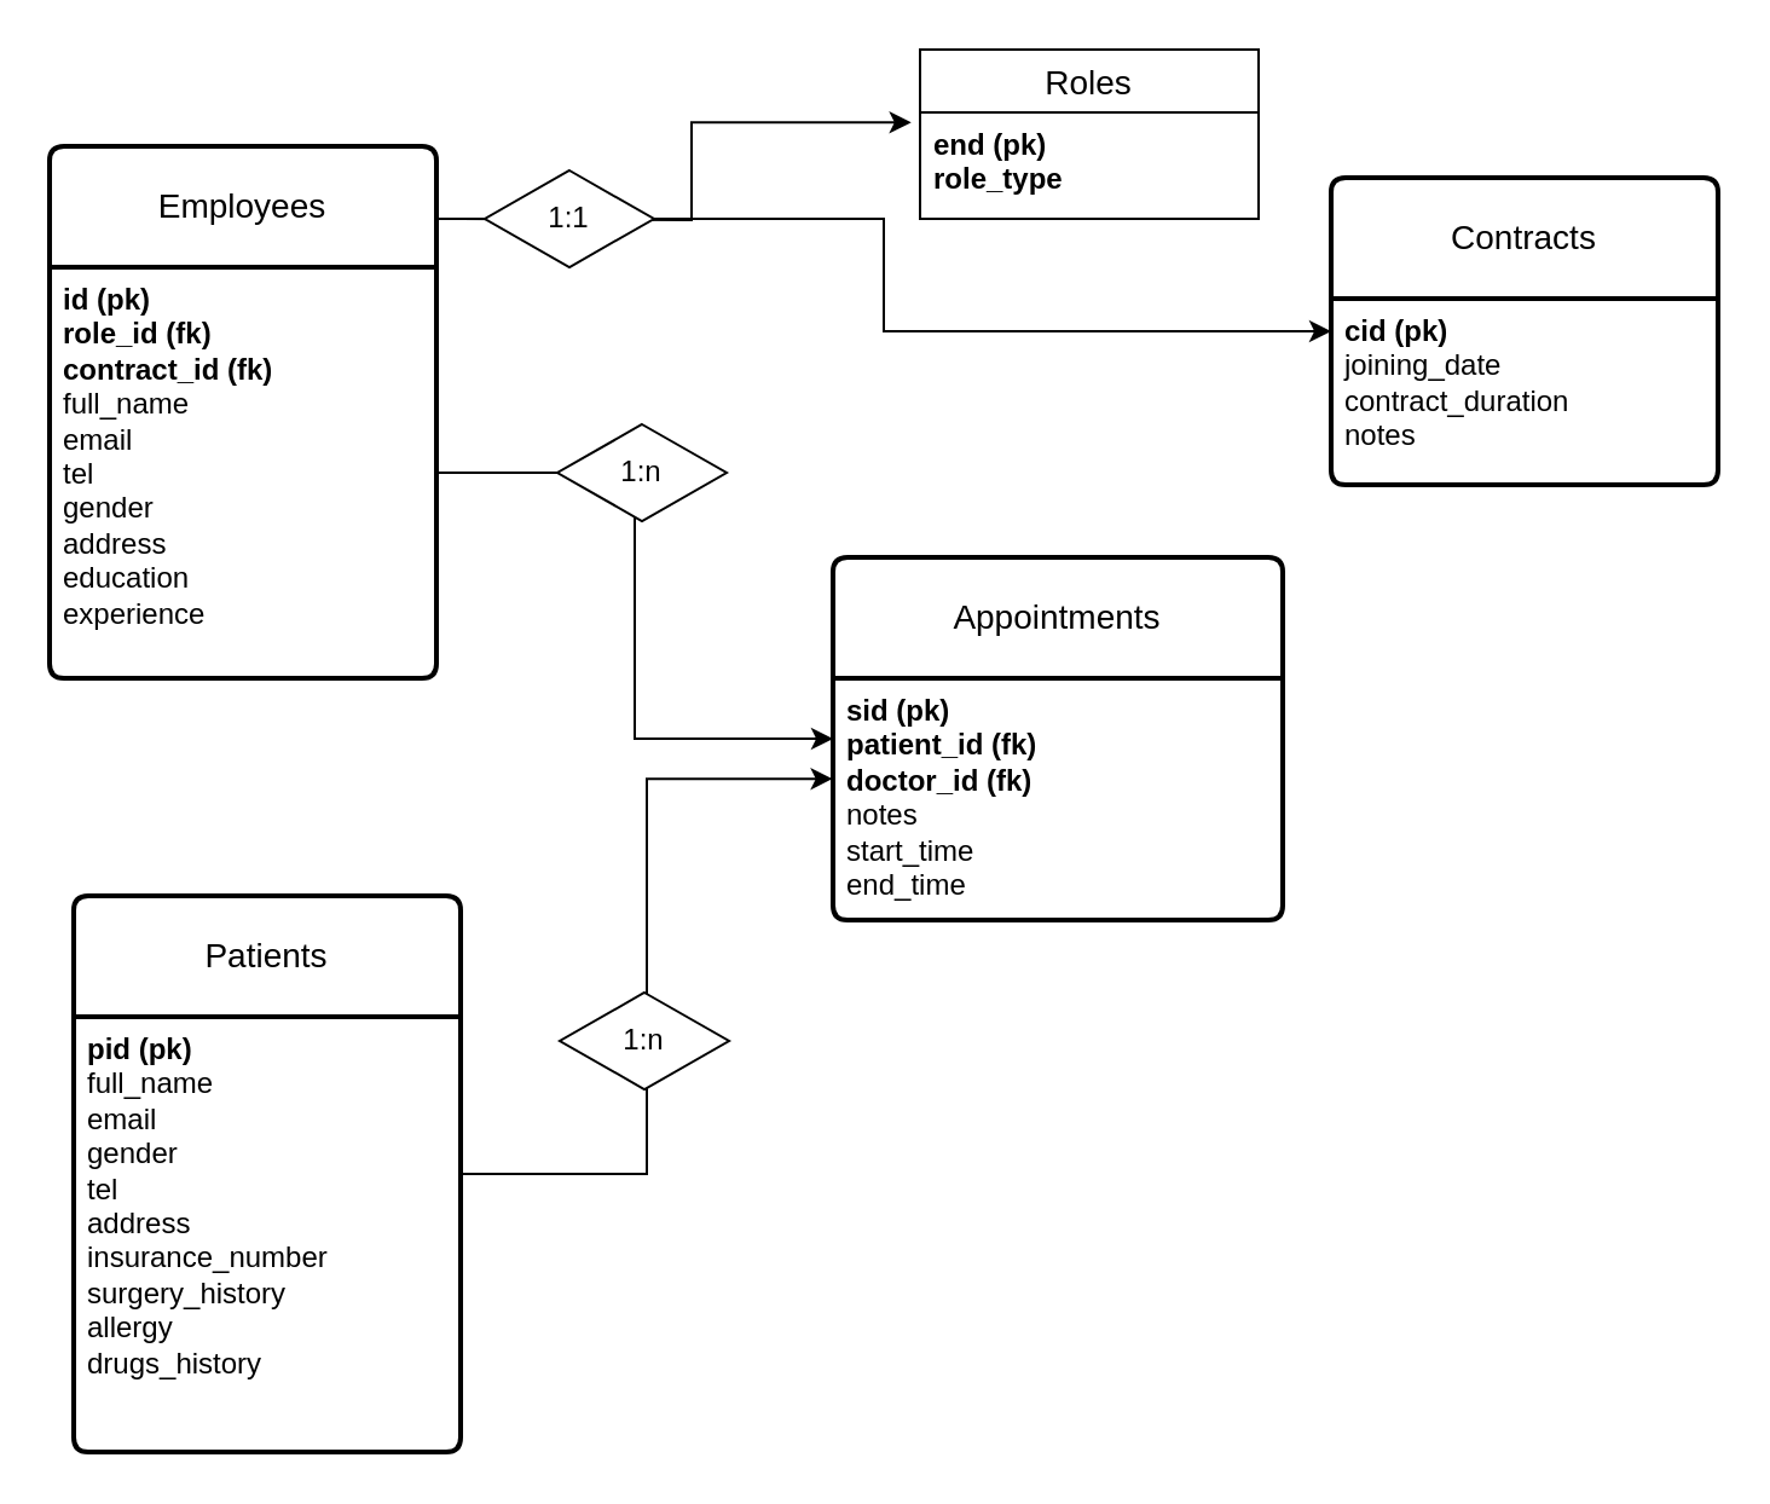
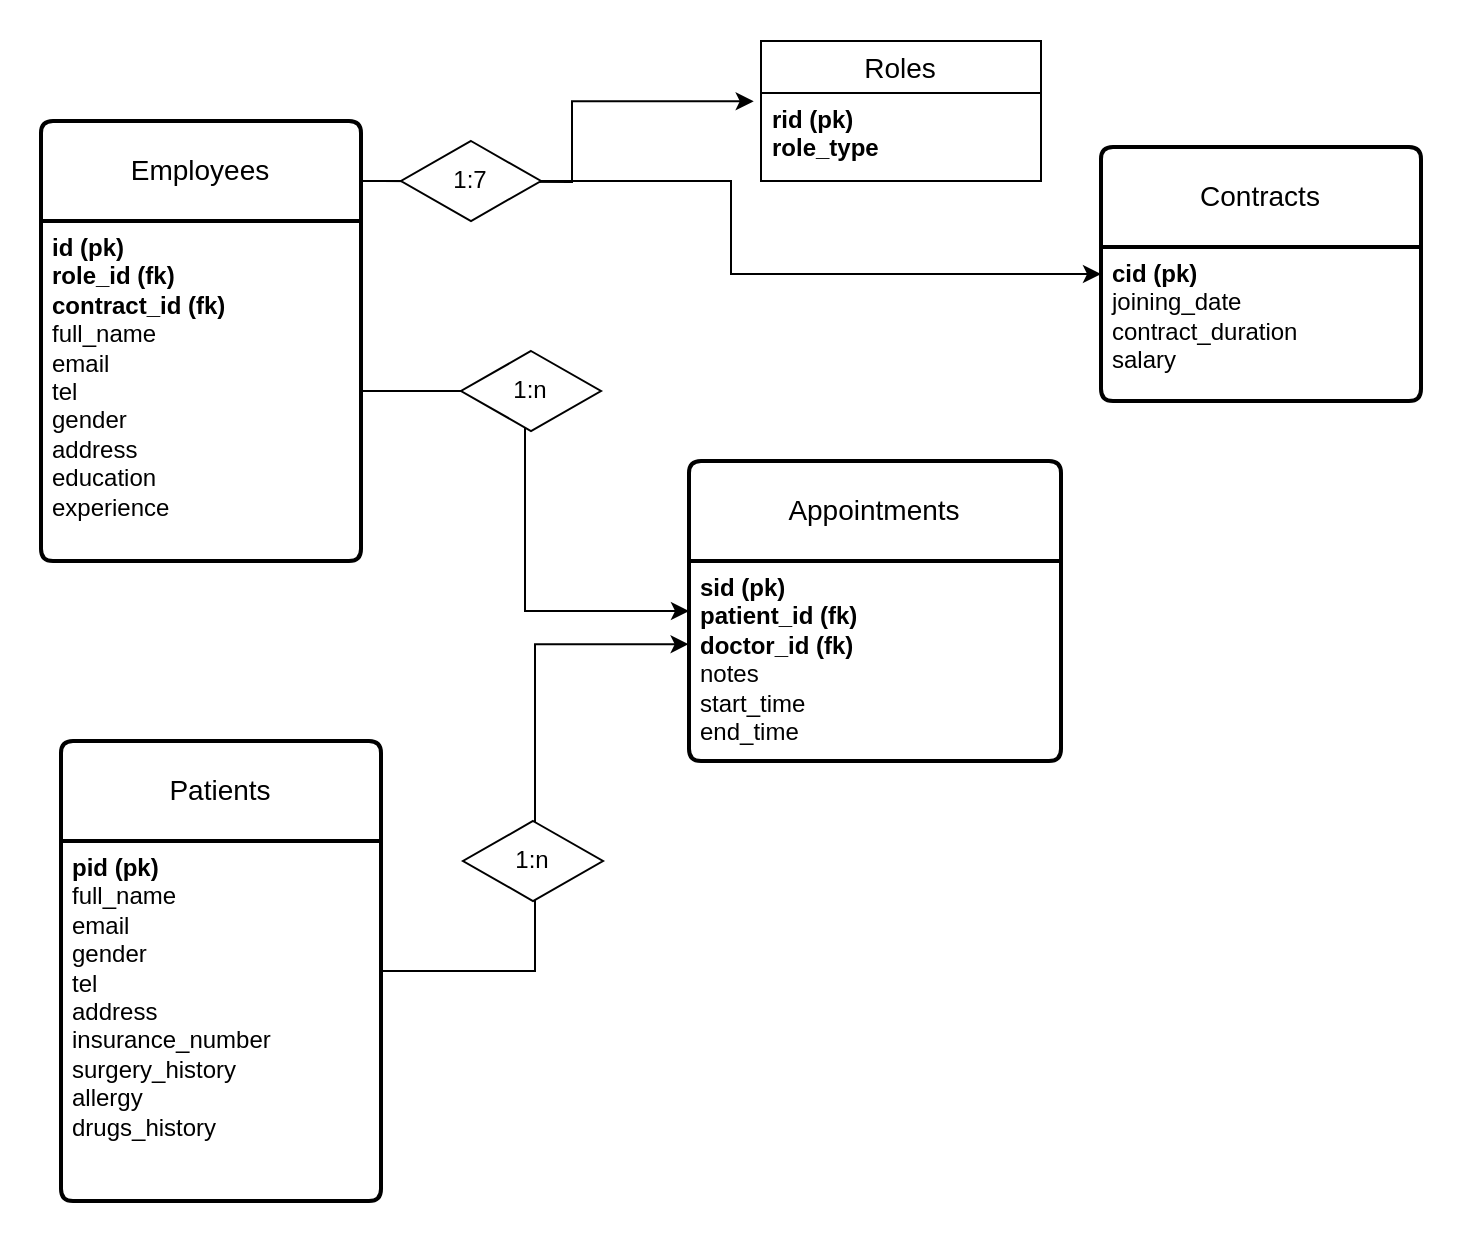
  <mxCell id="0" />
  <mxCell id="1" parent="0" />
  <mxCell id="2" value="Roles" style="swimlane;fontStyle=0;childLayout=stackLayout;horizontal=1;startSize=26;horizontalStack=0;resizeParent=1;resizeParentMax=0;resizeLast=0;collapsible=1;marginBottom=0;align=center;fontSize=14;" vertex="1" parent="1"><mxGeometry x="380" y="20" width="140" height="70" as="geometry" /></mxCell>
- <mxCell id="3" value="&lt;b&gt;end (pk)&lt;br&gt;role_type&lt;br&gt;&lt;/b&gt;" style="text;strokeColor=none;fillColor=none;spacingLeft=4;spacingRight=4;overflow=hidden;rotatable=0;points=[[0,0.5],[1,0.5]];portConstraint=eastwest;fontSize=12;whiteSpace=wrap;html=1;" vertex="1" parent="2"><mxGeometry y="26" width="140" height="44" as="geometry" /></mxCell>
+ <mxCell id="3" value="&lt;b&gt;rid (pk)&lt;br&gt;role_type&lt;br&gt;&lt;/b&gt;" style="text;strokeColor=none;fillColor=none;spacingLeft=4;spacingRight=4;overflow=hidden;rotatable=0;points=[[0,0.5],[1,0.5]];portConstraint=eastwest;fontSize=12;whiteSpace=wrap;html=1;" vertex="1" parent="2"><mxGeometry y="26" width="140" height="44" as="geometry" /></mxCell>
  <mxCell id="4" style="edgeStyle=orthogonalEdgeStyle;rounded=0;orthogonalLoop=1;jettySize=auto;html=1;entryX=-0.026;entryY=0.094;entryDx=0;entryDy=0;entryPerimeter=0;" edge="1" parent="1" target="3"><mxGeometry relative="1" as="geometry"><mxPoint x="360" y="138" as="targetPoint" /><mxPoint x="190" y="90" as="sourcePoint" /></mxGeometry></mxCell>
  <mxCell id="5" value="Contracts" style="swimlane;childLayout=stackLayout;horizontal=1;startSize=50;horizontalStack=0;rounded=1;fontSize=14;fontStyle=0;strokeWidth=2;resizeParent=0;resizeLast=1;shadow=0;dashed=0;align=center;arcSize=4;whiteSpace=wrap;html=1;" vertex="1" parent="1"><mxGeometry x="550" y="73" width="160" height="127" as="geometry" /></mxCell>
- <mxCell id="6" value="&lt;b&gt;cid (pk)&lt;/b&gt;&lt;br&gt;joining_date&lt;br&gt;contract_duration&lt;br&gt;notes" style="align=left;strokeColor=none;fillColor=none;spacingLeft=4;fontSize=12;verticalAlign=top;resizable=0;rotatable=0;part=1;html=1;" vertex="1" parent="5"><mxGeometry y="50" width="160" height="77" as="geometry" /></mxCell>
+ <mxCell id="6" value="&lt;b&gt;cid (pk)&lt;/b&gt;&lt;br&gt;joining_date&lt;br&gt;contract_duration&lt;br&gt;salary" style="align=left;strokeColor=none;fillColor=none;spacingLeft=4;fontSize=12;verticalAlign=top;resizable=0;rotatable=0;part=1;html=1;" vertex="1" parent="5"><mxGeometry y="50" width="160" height="77" as="geometry" /></mxCell>
  <mxCell id="7" style="edgeStyle=orthogonalEdgeStyle;rounded=0;orthogonalLoop=1;jettySize=auto;html=1;exitX=1;exitY=0;exitDx=0;exitDy=0;" edge="1" parent="1" source="9" target="5"><mxGeometry relative="1" as="geometry"><mxPoint x="580" y="133" as="targetPoint" /><mxPoint x="240" y="118" as="sourcePoint" /></mxGeometry></mxCell>
  <mxCell id="8" value="Employees" style="swimlane;childLayout=stackLayout;horizontal=1;startSize=50;horizontalStack=0;rounded=1;fontSize=14;fontStyle=0;strokeWidth=2;resizeParent=0;resizeLast=1;shadow=0;dashed=0;align=center;arcSize=4;whiteSpace=wrap;html=1;" vertex="1" parent="1"><mxGeometry x="20" y="60" width="160" height="220" as="geometry" /></mxCell>
  <mxCell id="9" value="&lt;b style=&quot;border-color: var(--border-color);&quot;&gt;id (pk)&lt;br style=&quot;border-color: var(--border-color);&quot;&gt;&lt;/b&gt;&lt;b style=&quot;border-color: var(--border-color);&quot;&gt;role_id (fk)&lt;/b&gt;&lt;br style=&quot;border-color: var(--border-color);&quot;&gt;&lt;b style=&quot;border-color: var(--border-color);&quot;&gt;contract_id (fk)&lt;/b&gt;&lt;br style=&quot;border-color: var(--border-color);&quot;&gt;full_name&lt;br style=&quot;border-color: var(--border-color);&quot;&gt;&lt;span style=&quot;&quot;&gt;email&lt;br&gt;&lt;/span&gt;tel&lt;br style=&quot;border-color: var(--border-color);&quot;&gt;gender&lt;br&gt;address&lt;br&gt;&lt;span style=&quot;&quot;&gt;education&lt;br&gt;experience&lt;br&gt;&lt;/span&gt;" style="align=left;strokeColor=none;fillColor=none;spacingLeft=4;fontSize=12;verticalAlign=top;resizable=0;rotatable=0;part=1;html=1;" vertex="1" parent="8"><mxGeometry y="50" width="160" height="170" as="geometry" /></mxCell>
- <mxCell id="10" value="1:1" style="shape=rhombus;perimeter=rhombusPerimeter;whiteSpace=wrap;html=1;align=center;" vertex="1" parent="1"><mxGeometry x="200" y="70" width="70" height="40" as="geometry" /></mxCell>
+ <mxCell id="10" value="1:7" style="shape=rhombus;perimeter=rhombusPerimeter;whiteSpace=wrap;html=1;align=center;" vertex="1" parent="1"><mxGeometry x="200" y="70" width="70" height="40" as="geometry" /></mxCell>
  <mxCell id="11" style="edgeStyle=orthogonalEdgeStyle;rounded=0;orthogonalLoop=1;jettySize=auto;html=1;" edge="1" parent="1" source="9" target="12"><mxGeometry relative="1" as="geometry"><mxPoint x="370" y="280" as="targetPoint" /></mxGeometry></mxCell>
  <mxCell id="12" value="Appointments" style="swimlane;childLayout=stackLayout;horizontal=1;startSize=50;horizontalStack=0;rounded=1;fontSize=14;fontStyle=0;strokeWidth=2;resizeParent=0;resizeLast=1;shadow=0;dashed=0;align=center;arcSize=4;whiteSpace=wrap;html=1;" vertex="1" parent="1"><mxGeometry x="344" y="230" width="186" height="150" as="geometry" /></mxCell>
  <mxCell id="13" value="&lt;b&gt;sid (pk)&lt;/b&gt;&lt;br&gt;&lt;b&gt;patient_id (fk)&lt;/b&gt;&lt;br&gt;&lt;b&gt;doctor_id (fk)&lt;/b&gt;&lt;br&gt;notes&lt;br&gt;start_time&lt;br&gt;end_time" style="align=left;strokeColor=none;fillColor=none;spacingLeft=4;fontSize=12;verticalAlign=top;resizable=0;rotatable=0;part=1;html=1;" vertex="1" parent="12"><mxGeometry y="50" width="186" height="100" as="geometry" /></mxCell>
  <mxCell id="14" value="1:n" style="shape=rhombus;perimeter=rhombusPerimeter;whiteSpace=wrap;html=1;align=center;" vertex="1" parent="1"><mxGeometry x="230" y="175" width="70" height="40" as="geometry" /></mxCell>
  <mxCell id="15" style="edgeStyle=orthogonalEdgeStyle;rounded=0;orthogonalLoop=1;jettySize=auto;html=1;entryX=-0.001;entryY=0.416;entryDx=0;entryDy=0;entryPerimeter=0;" edge="1" parent="1" source="16" target="13"><mxGeometry relative="1" as="geometry" /></mxCell>
  <mxCell id="16" value="Patients" style="swimlane;childLayout=stackLayout;horizontal=1;startSize=50;horizontalStack=0;rounded=1;fontSize=14;fontStyle=0;strokeWidth=2;resizeParent=0;resizeLast=1;shadow=0;dashed=0;align=center;arcSize=4;whiteSpace=wrap;html=1;rotation=0;" vertex="1" parent="1"><mxGeometry x="30" y="370" width="160" height="230" as="geometry" /></mxCell>
  <mxCell id="17" value="&lt;b&gt;pid (pk)&lt;/b&gt;&lt;br&gt;full_name&lt;br&gt;email&lt;br&gt;gender&lt;br&gt;tel&lt;br&gt;address&lt;br&gt;insurance_number&lt;br&gt;surgery_history&lt;br&gt;allergy&lt;br&gt;drugs_history" style="align=left;strokeColor=none;fillColor=none;spacingLeft=4;fontSize=12;verticalAlign=top;resizable=0;rotatable=0;part=1;html=1;" vertex="1" parent="16"><mxGeometry y="50" width="160" height="180" as="geometry" /></mxCell>
  <mxCell id="18" value="1:n" style="shape=rhombus;perimeter=rhombusPerimeter;whiteSpace=wrap;html=1;align=center;" vertex="1" parent="1"><mxGeometry x="231" y="410" width="70" height="40" as="geometry" /></mxCell>
